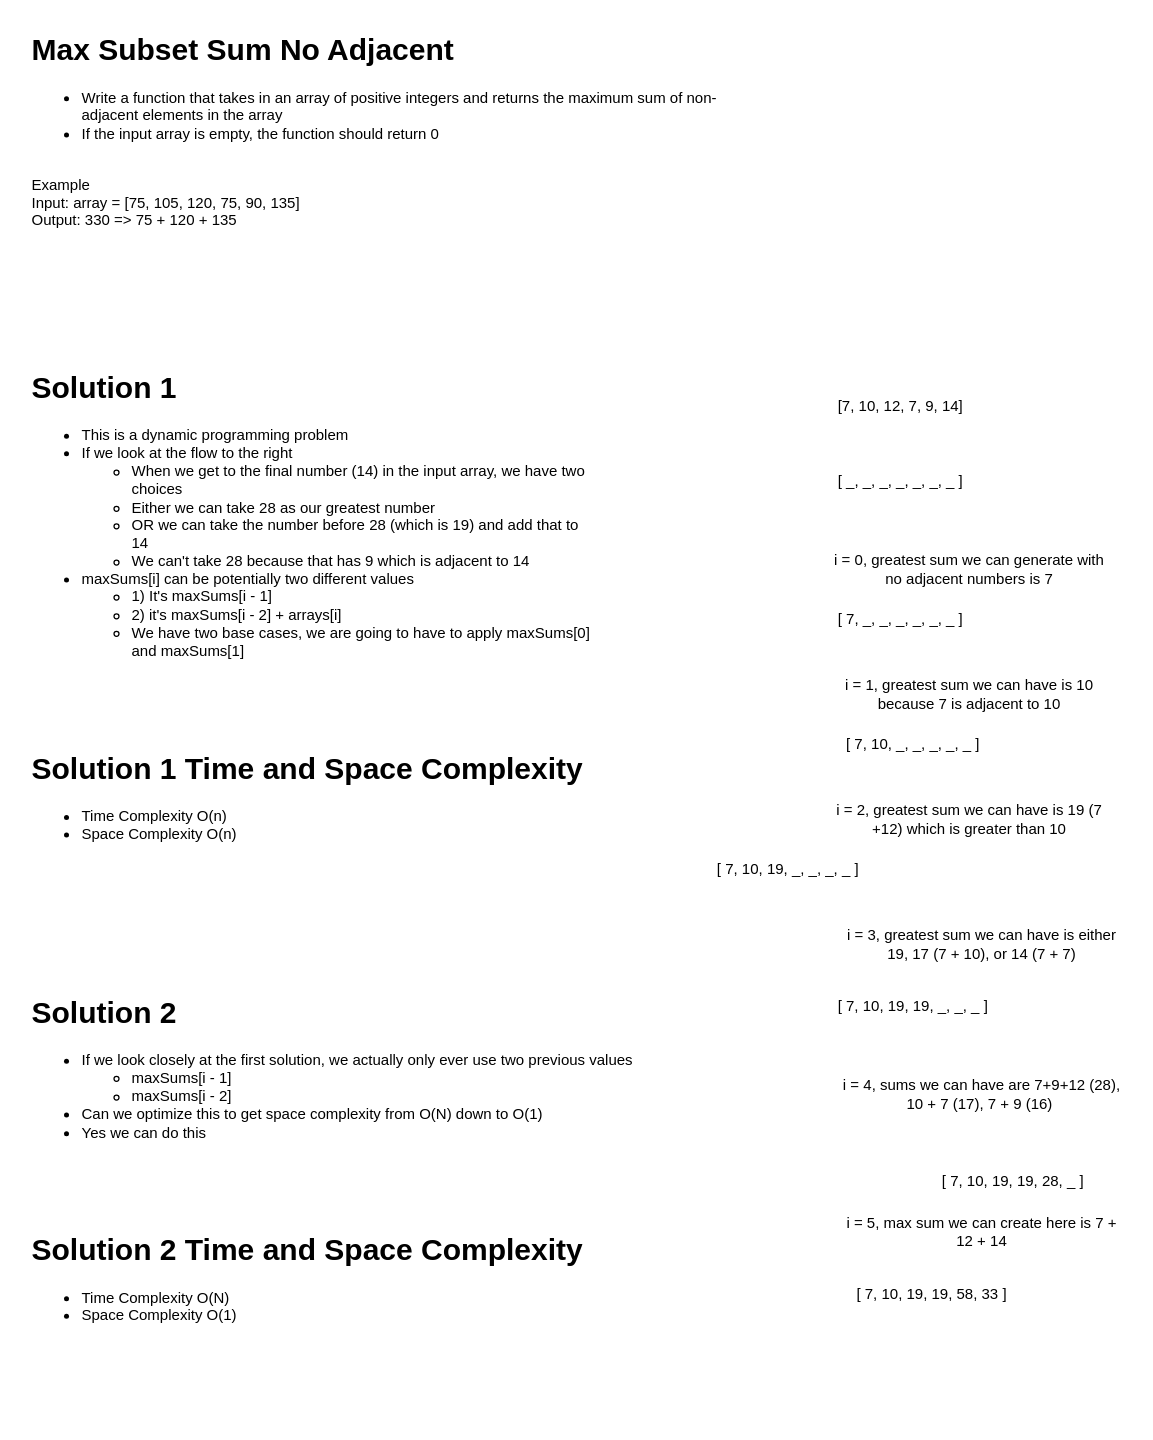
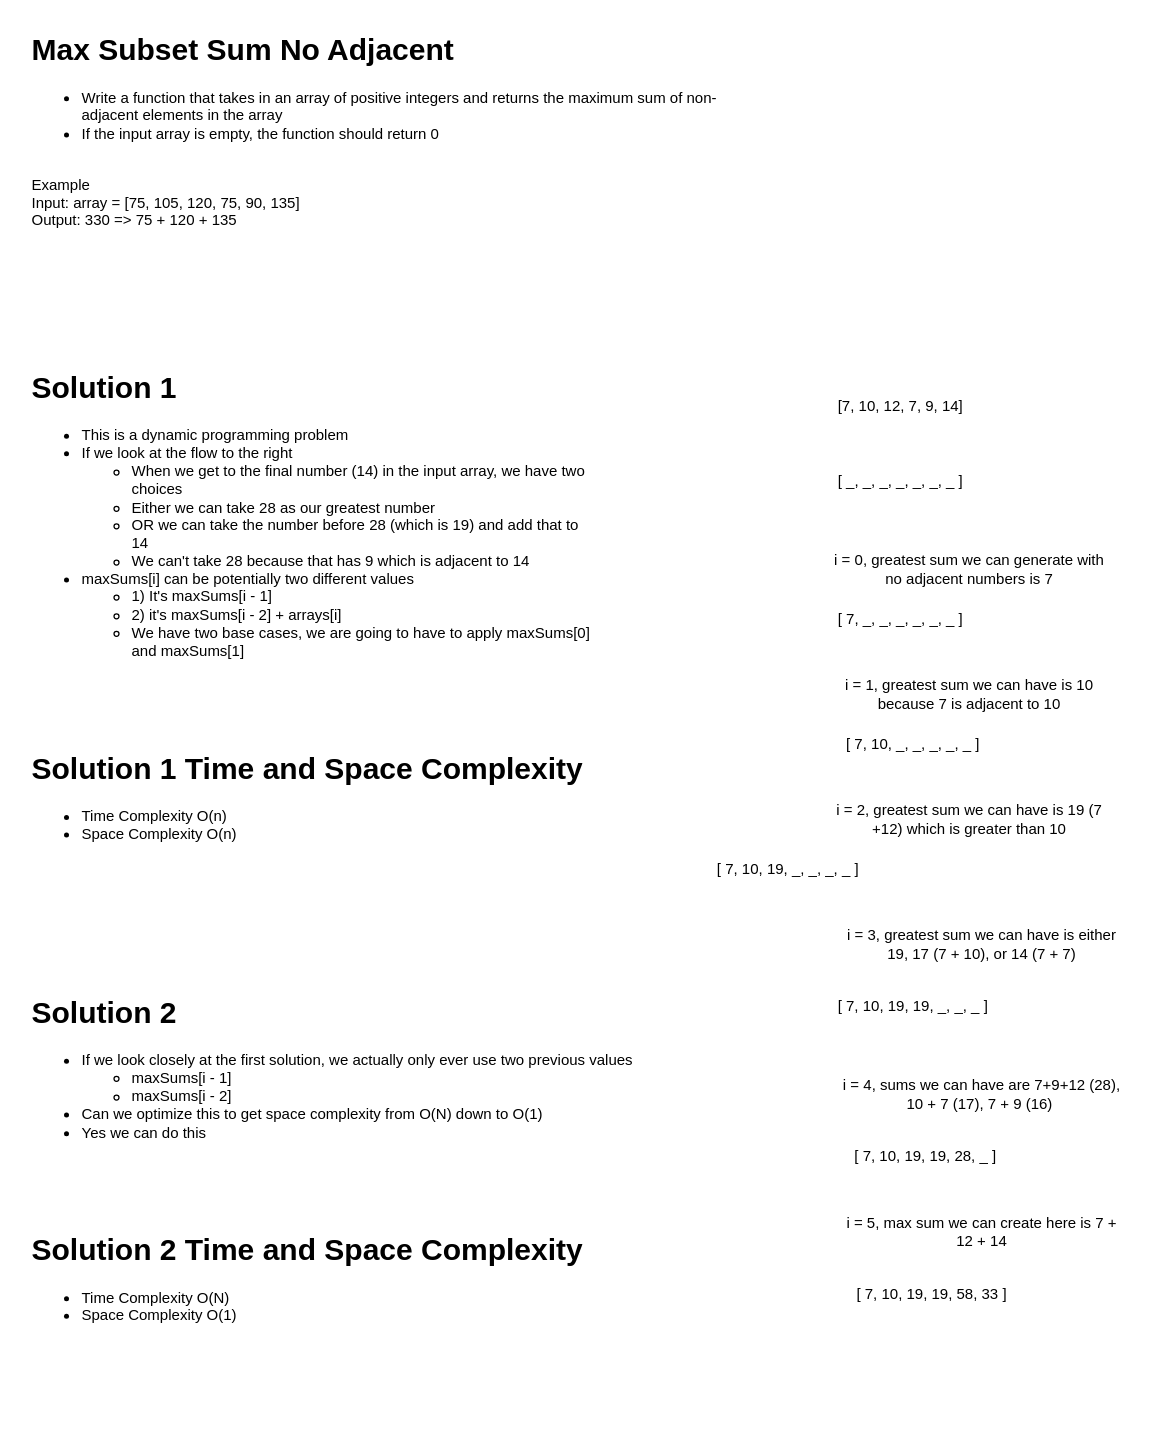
  <mxCell id="0" />
  <mxCell id="1" parent="0" />
  <mxCell id="2" value="&lt;h1&gt;Max Subset Sum No Adjacent&lt;/h1&gt;&lt;p&gt;&lt;/p&gt;&lt;ul&gt;&lt;li&gt;Write a function that takes in an array of positive integers and returns the maximum sum of non-adjacent elements in the array&lt;/li&gt;&lt;li&gt;If the input array is empty, the function should return 0&lt;/li&gt;&lt;/ul&gt;&lt;div&gt;&lt;br&gt;&lt;/div&gt;&lt;div&gt;Example&lt;/div&gt;&lt;div&gt;Input: array = [75, 105, 120, 75, 90, 135]&lt;/div&gt;&lt;div&gt;Output: 330 =&amp;gt; 75 + 120 + 135&lt;/div&gt;&lt;p&gt;&lt;/p&gt;" style="text;html=1;strokeColor=none;fillColor=none;spacing=5;spacingTop=-20;whiteSpace=wrap;overflow=hidden;rounded=0;" vertex="1" parent="1"><mxGeometry x="20" y="20" width="580" height="170" as="geometry" /></mxCell>
  <mxCell id="3" value="&lt;h1&gt;Solution 1&lt;/h1&gt;&lt;p&gt;&lt;/p&gt;&lt;ul&gt;&lt;li&gt;This is a dynamic programming problem&lt;/li&gt;&lt;li&gt;If we look at the flow to the right&lt;/li&gt;&lt;ul&gt;&lt;li&gt;When we get to the final number (14) in the input array, we have two choices&lt;/li&gt;&lt;li&gt;Either we can take 28 as our greatest number&lt;/li&gt;&lt;li&gt;OR we can take the number before 28 (which is 19) and add that to 14&lt;/li&gt;&lt;li&gt;We can't take 28 because that has 9 which is adjacent to 14&lt;/li&gt;&lt;/ul&gt;&lt;li&gt;maxSums[i] can be potentially two different values&lt;/li&gt;&lt;ul&gt;&lt;li&gt;1) It's maxSums[i - 1]&lt;/li&gt;&lt;li&gt;2) it's maxSums[i - 2] + arrays[i]&lt;/li&gt;&lt;li&gt;We have two base cases, we are going to have to apply maxSums[0] and maxSums[1]&lt;/li&gt;&lt;/ul&gt;&lt;/ul&gt;&lt;br&gt;&lt;p&gt;&lt;/p&gt;" style="text;html=1;strokeColor=none;fillColor=none;spacing=5;spacingTop=-20;whiteSpace=wrap;overflow=hidden;rounded=0;" vertex="1" parent="1"><mxGeometry x="20" y="290" width="460" height="250" as="geometry" /></mxCell>
  <mxCell id="4" value="&lt;h1&gt;Solution 1 Time and Space Complexity&lt;/h1&gt;&lt;p&gt;&lt;/p&gt;&lt;ul&gt;&lt;li&gt;Time Complexity O(n)&lt;/li&gt;&lt;li&gt;Space Complexity O(n)&lt;/li&gt;&lt;/ul&gt;&lt;p&gt;&lt;/p&gt;" style="text;html=1;strokeColor=none;fillColor=none;spacing=5;spacingTop=-20;whiteSpace=wrap;overflow=hidden;rounded=0;" vertex="1" parent="1"><mxGeometry x="20" y="595" width="490" height="120" as="geometry" /></mxCell>
  <mxCell id="5" value="[7, 10, 12, 7, 9, 14]" style="text;html=1;strokeColor=none;fillColor=none;align=center;verticalAlign=middle;whiteSpace=wrap;rounded=0;" vertex="1" parent="1"><mxGeometry x="660" y="310" width="120" height="30" as="geometry" /></mxCell>
  <mxCell id="6" value="[ _, _, _, _, _, _, _ ]" style="text;html=1;strokeColor=none;fillColor=none;align=center;verticalAlign=middle;whiteSpace=wrap;rounded=0;" vertex="1" parent="1"><mxGeometry x="660" y="370" width="120" height="30" as="geometry" /></mxCell>
  <mxCell id="7" value="i = 0, greatest sum we can generate with no adjacent numbers is 7" style="text;html=1;strokeColor=none;fillColor=none;align=center;verticalAlign=middle;whiteSpace=wrap;rounded=0;" vertex="1" parent="1"><mxGeometry x="660" y="440" width="230" height="30" as="geometry" /></mxCell>
  <mxCell id="8" value="[ 7, _, _, _, _, _, _ ]" style="text;html=1;strokeColor=none;fillColor=none;align=center;verticalAlign=middle;whiteSpace=wrap;rounded=0;" vertex="1" parent="1"><mxGeometry x="660" y="480" width="120" height="30" as="geometry" /></mxCell>
  <mxCell id="9" value="i = 1, greatest sum we can have is 10 because 7 is adjacent to 10" style="text;html=1;strokeColor=none;fillColor=none;align=center;verticalAlign=middle;whiteSpace=wrap;rounded=0;" vertex="1" parent="1"><mxGeometry x="660" y="540" width="230" height="30" as="geometry" /></mxCell>
  <mxCell id="10" value="[ 7, 10, _, _, _, _, _ ]" style="text;html=1;strokeColor=none;fillColor=none;align=center;verticalAlign=middle;whiteSpace=wrap;rounded=0;" vertex="1" parent="1"><mxGeometry x="670" y="580" width="120" height="30" as="geometry" /></mxCell>
  <mxCell id="11" value="i = 2, greatest sum we can have is 19 (7 +12) which is greater than 10" style="text;html=1;strokeColor=none;fillColor=none;align=center;verticalAlign=middle;whiteSpace=wrap;rounded=0;" vertex="1" parent="1"><mxGeometry x="660" y="640" width="230" height="30" as="geometry" /></mxCell>
  <mxCell id="12" value="[ 7, 10, 19, _, _, _, _ ]" style="text;html=1;strokeColor=none;fillColor=none;align=center;verticalAlign=middle;whiteSpace=wrap;rounded=0;" vertex="1" parent="1"><mxGeometry x="570" y="680" width="120" height="30" as="geometry" /></mxCell>
  <mxCell id="13" value="i = 3, greatest sum we can have is either 19, 17 (7 + 10), or 14 (7 + 7)" style="text;html=1;strokeColor=none;fillColor=none;align=center;verticalAlign=middle;whiteSpace=wrap;rounded=0;" vertex="1" parent="1"><mxGeometry x="670" y="740" width="230" height="30" as="geometry" /></mxCell>
  <mxCell id="14" value="[ 7, 10, 19, 19, _, _, _ ]" style="text;html=1;strokeColor=none;fillColor=none;align=center;verticalAlign=middle;whiteSpace=wrap;rounded=0;" vertex="1" parent="1"><mxGeometry x="650" y="790" width="160" height="30" as="geometry" /></mxCell>
  <mxCell id="15" value="i = 4, sums we can have are 7+9+12 (28), 10 + 7 (17), 7 + 9 (16)&amp;nbsp;" style="text;html=1;strokeColor=none;fillColor=none;align=center;verticalAlign=middle;whiteSpace=wrap;rounded=0;" vertex="1" parent="1"><mxGeometry x="670" y="860" width="230" height="30" as="geometry" /></mxCell>
- <mxCell id="16" value="[ 7, 10, 19, 19, 28, _ ]" style="text;html=1;strokeColor=none;fillColor=none;align=center;verticalAlign=middle;whiteSpace=wrap;rounded=0;" vertex="1" parent="1"><mxGeometry x="730" y="930" width="160" height="30" as="geometry" /></mxCell>
+ <mxCell id="16" value="[ 7, 10, 19, 19, 28, _ ]" style="text;html=1;strokeColor=none;fillColor=none;align=center;verticalAlign=middle;whiteSpace=wrap;rounded=0;" vertex="1" parent="1"><mxGeometry x="660" y="910" width="160" height="30" as="geometry" /></mxCell>
  <mxCell id="17" value="i = 5, max sum we can create here is 7 + 12 + 14" style="text;html=1;strokeColor=none;fillColor=none;align=center;verticalAlign=middle;whiteSpace=wrap;rounded=0;" vertex="1" parent="1"><mxGeometry x="670" y="970" width="230" height="30" as="geometry" /></mxCell>
  <mxCell id="18" value="[ 7, 10, 19, 19, 58, 33 ]" style="text;html=1;strokeColor=none;fillColor=none;align=center;verticalAlign=middle;whiteSpace=wrap;rounded=0;" vertex="1" parent="1"><mxGeometry x="665" y="1020" width="160" height="30" as="geometry" /></mxCell>
  <mxCell id="19" value="&lt;h1&gt;Solution 2&lt;/h1&gt;&lt;p&gt;&lt;/p&gt;&lt;ul&gt;&lt;li&gt;If we look closely at the first solution, we actually only ever use two previous values&lt;/li&gt;&lt;ul&gt;&lt;li&gt;maxSums[i - 1]&lt;/li&gt;&lt;li&gt;maxSums[i - 2]&lt;/li&gt;&lt;/ul&gt;&lt;li&gt;Can we optimize this to get space complexity from O(N) down to O(1)&lt;/li&gt;&lt;li&gt;Yes we can do this&lt;/li&gt;&lt;/ul&gt;&lt;p&gt;&lt;/p&gt;" style="text;html=1;strokeColor=none;fillColor=none;spacing=5;spacingTop=-20;whiteSpace=wrap;overflow=hidden;rounded=0;" vertex="1" parent="1"><mxGeometry x="20" y="790" width="490" height="150" as="geometry" /></mxCell>
  <mxCell id="20" value="&lt;h1&gt;Solution 2 Time and Space Complexity&lt;/h1&gt;&lt;p&gt;&lt;/p&gt;&lt;ul&gt;&lt;li&gt;Time Complexity O(N)&lt;/li&gt;&lt;li&gt;Space Complexity O(1)&lt;/li&gt;&lt;/ul&gt;&lt;p&gt;&lt;/p&gt;" style="text;html=1;strokeColor=none;fillColor=none;spacing=5;spacingTop=-20;whiteSpace=wrap;overflow=hidden;rounded=0;" vertex="1" parent="1"><mxGeometry x="20" y="980" width="490" height="150" as="geometry" /></mxCell>
